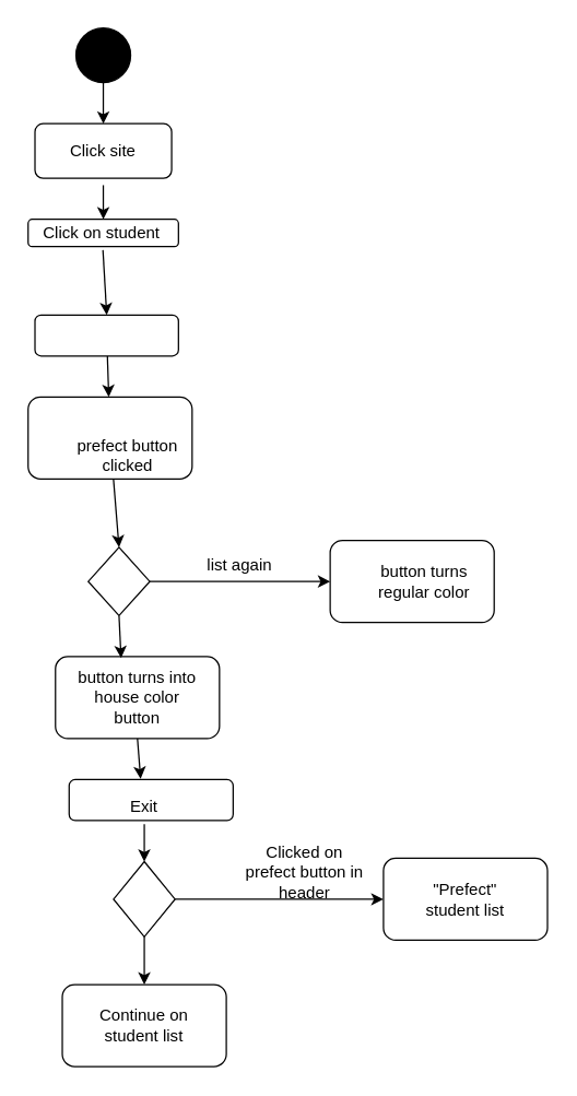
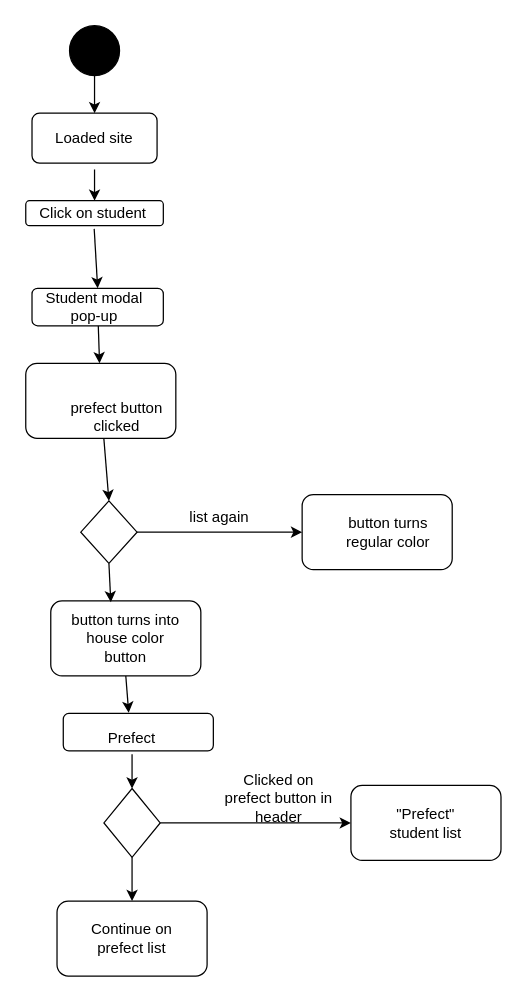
  <mxCell id="0" />
  <mxCell id="1" parent="0" />
  <mxCell id="2" value="" style="rounded=1;whiteSpace=wrap;html=1;" vertex="1" parent="1"><mxGeometry x="25" y="90" width="100" height="40" as="geometry" /></mxCell>
  <mxCell id="3" value="" style="ellipse;shape=doubleEllipse;whiteSpace=wrap;html=1;aspect=fixed;fillColor=#000000;" vertex="1" parent="1"><mxGeometry x="55" y="20" width="40" height="40" as="geometry" /></mxCell>
  <mxCell id="4" value="" style="endArrow=classic;html=1;exitX=0.5;exitY=1;exitDx=0;exitDy=0;entryX=0.5;entryY=0;entryDx=0;entryDy=0;" edge="1" parent="1" source="3" target="2"><mxGeometry width="50" height="50" relative="1" as="geometry"><mxPoint x="125" y="280" as="sourcePoint" /><mxPoint x="175" y="230" as="targetPoint" /></mxGeometry></mxCell>
  <mxCell id="5" value="" style="edgeStyle=none;html=1;" edge="1" parent="1" source="6" target="7"><mxGeometry relative="1" as="geometry" /></mxCell>
- <mxCell id="6" value="Click site" style="text;html=1;strokeColor=none;fillColor=none;align=center;verticalAlign=middle;whiteSpace=wrap;rounded=0;" vertex="1" parent="1"><mxGeometry x="30" y="85" width="90" height="50" as="geometry" /></mxCell>
+ <mxCell id="6" value="Loaded site" style="text;html=1;strokeColor=none;fillColor=none;align=center;verticalAlign=middle;whiteSpace=wrap;rounded=0;" vertex="1" parent="1"><mxGeometry x="30" y="85" width="90" height="50" as="geometry" /></mxCell>
  <mxCell id="7" value="" style="rounded=1;whiteSpace=wrap;html=1;" vertex="1" parent="1"><mxGeometry x="20" y="160" width="110" height="20" as="geometry" /></mxCell>
  <mxCell id="8" value="" style="edgeStyle=none;html=1;entryX=0.5;entryY=0;entryDx=0;entryDy=0;" edge="1" parent="1" source="9" target="11"><mxGeometry relative="1" as="geometry"><mxPoint x="75" y="220" as="targetPoint" /></mxGeometry></mxCell>
  <mxCell id="9" value="Click on student" style="text;html=1;strokeColor=none;fillColor=none;align=center;verticalAlign=middle;whiteSpace=wrap;rounded=0;" vertex="1" parent="1"><mxGeometry x="29" y="157.5" width="90" height="25" as="geometry" /></mxCell>
  <mxCell id="10" value="" style="edgeStyle=none;html=1;" edge="1" parent="1" source="11" target="14"><mxGeometry relative="1" as="geometry" /></mxCell>
  <mxCell id="11" value="" style="rounded=1;whiteSpace=wrap;html=1;" vertex="1" parent="1"><mxGeometry x="25" y="230" width="105" height="30" as="geometry" /></mxCell>
+ <mxCell id="12" value="Student modal pop-up" style="text;html=1;strokeColor=none;fillColor=none;align=center;verticalAlign=middle;whiteSpace=wrap;rounded=0;" vertex="1" parent="1"><mxGeometry x="30" y="232.5" width="90" height="25" as="geometry" /></mxCell>
  <mxCell id="13" style="edgeStyle=none;html=1;entryX=0.5;entryY=0;entryDx=0;entryDy=0;" edge="1" parent="1" source="14" target="26"><mxGeometry relative="1" as="geometry" /></mxCell>
  <mxCell id="14" value="" style="whiteSpace=wrap;html=1;rounded=1;" vertex="1" parent="1"><mxGeometry x="20" y="290" width="120" height="60" as="geometry" /></mxCell>
  <mxCell id="15" value="prefect button clicked" style="text;html=1;strokeColor=none;fillColor=none;align=center;verticalAlign=middle;whiteSpace=wrap;rounded=0;" vertex="1" parent="1"><mxGeometry x="47.5" y="320" width="90" height="25" as="geometry" /></mxCell>
  <mxCell id="16" style="edgeStyle=none;html=1;exitX=0.5;exitY=1;exitDx=0;exitDy=0;entryX=0.436;entryY=-0.018;entryDx=0;entryDy=0;entryPerimeter=0;" edge="1" parent="1" source="17" target="19"><mxGeometry relative="1" as="geometry" /></mxCell>
  <mxCell id="17" value="" style="whiteSpace=wrap;html=1;rounded=1;" vertex="1" parent="1"><mxGeometry x="40" y="480" width="120" height="60" as="geometry" /></mxCell>
  <mxCell id="18" value="button turns into house color button" style="text;html=1;strokeColor=none;fillColor=none;align=center;verticalAlign=middle;whiteSpace=wrap;rounded=0;" vertex="1" parent="1"><mxGeometry x="55" y="497.5" width="90" height="25" as="geometry" /></mxCell>
  <mxCell id="19" value="" style="whiteSpace=wrap;html=1;rounded=1;" vertex="1" parent="1"><mxGeometry x="50" y="570" width="120" height="30" as="geometry" /></mxCell>
  <mxCell id="20" value="" style="edgeStyle=none;html=1;" edge="1" parent="1" source="21" target="30"><mxGeometry relative="1" as="geometry" /></mxCell>
- <mxCell id="21" value="Exit" style="text;html=1;strokeColor=none;fillColor=none;align=center;verticalAlign=middle;whiteSpace=wrap;rounded=0;" vertex="1" parent="1"><mxGeometry x="60" y="577.5" width="90" height="25" as="geometry" /></mxCell>
+ <mxCell id="21" value="Prefect" style="text;html=1;strokeColor=none;fillColor=none;align=center;verticalAlign=middle;whiteSpace=wrap;rounded=0;" vertex="1" parent="1"><mxGeometry x="60" y="577.5" width="90" height="25" as="geometry" /></mxCell>
  <mxCell id="22" value="&lt;br&gt;&lt;br&gt;" style="whiteSpace=wrap;html=1;rounded=1;" vertex="1" parent="1"><mxGeometry x="241" y="395" width="120" height="60" as="geometry" /></mxCell>
  <mxCell id="23" value="button turns regular color" style="text;html=1;strokeColor=none;fillColor=none;align=center;verticalAlign=middle;whiteSpace=wrap;rounded=0;" vertex="1" parent="1"><mxGeometry x="265" y="412.5" width="90" height="25" as="geometry" /></mxCell>
  <mxCell id="24" style="edgeStyle=none;html=1;exitX=1;exitY=0.5;exitDx=0;exitDy=0;entryX=0;entryY=0.5;entryDx=0;entryDy=0;" edge="1" parent="1" source="26" target="22"><mxGeometry relative="1" as="geometry" /></mxCell>
  <mxCell id="25" style="edgeStyle=none;html=1;exitX=0.5;exitY=1;exitDx=0;exitDy=0;entryX=0.4;entryY=0.017;entryDx=0;entryDy=0;entryPerimeter=0;" edge="1" parent="1" source="26" target="17"><mxGeometry relative="1" as="geometry" /></mxCell>
  <mxCell id="26" value="" style="rhombus;whiteSpace=wrap;html=1;rounded=0;" vertex="1" parent="1"><mxGeometry x="64" y="400" width="45" height="50" as="geometry" /></mxCell>
  <mxCell id="27" value="list again" style="text;html=1;strokeColor=none;fillColor=none;align=center;verticalAlign=middle;whiteSpace=wrap;rounded=0;" vertex="1" parent="1"><mxGeometry x="130" y="400" width="90" height="25" as="geometry" /></mxCell>
  <mxCell id="28" value="" style="edgeStyle=none;html=1;" edge="1" parent="1" source="30" target="31"><mxGeometry relative="1" as="geometry" /></mxCell>
  <mxCell id="29" value="" style="edgeStyle=none;html=1;" edge="1" parent="1" source="30" target="32"><mxGeometry relative="1" as="geometry" /></mxCell>
  <mxCell id="30" value="" style="rhombus;whiteSpace=wrap;html=1;rounded=0;" vertex="1" parent="1"><mxGeometry x="82.5" y="630" width="45" height="55" as="geometry" /></mxCell>
  <mxCell id="31" value="" style="whiteSpace=wrap;html=1;rounded=1;" vertex="1" parent="1"><mxGeometry x="280" y="627.5" width="120" height="60" as="geometry" /></mxCell>
  <mxCell id="32" value="" style="whiteSpace=wrap;html=1;rounded=1;" vertex="1" parent="1"><mxGeometry x="45" y="720" width="120" height="60" as="geometry" /></mxCell>
- <mxCell id="33" value="Continue on student list" style="text;html=1;strokeColor=none;fillColor=none;align=center;verticalAlign=middle;whiteSpace=wrap;rounded=0;" vertex="1" parent="1"><mxGeometry x="60" y="737.5" width="90" height="25" as="geometry" /></mxCell>
+ <mxCell id="33" value="Continue on prefect list" style="text;html=1;strokeColor=none;fillColor=none;align=center;verticalAlign=middle;whiteSpace=wrap;rounded=0;" vertex="1" parent="1"><mxGeometry x="60" y="737.5" width="90" height="25" as="geometry" /></mxCell>
  <mxCell id="34" value="&quot;Prefect&quot; student list" style="text;html=1;strokeColor=none;fillColor=none;align=center;verticalAlign=middle;whiteSpace=wrap;rounded=0;" vertex="1" parent="1"><mxGeometry x="295" y="645" width="90" height="25" as="geometry" /></mxCell>
  <mxCell id="35" value="Clicked on prefect button in header" style="text;html=1;strokeColor=none;fillColor=none;align=center;verticalAlign=middle;whiteSpace=wrap;rounded=0;" vertex="1" parent="1"><mxGeometry x="175" y="625" width="95" height="25" as="geometry" /></mxCell>
